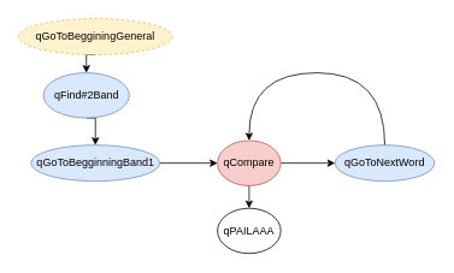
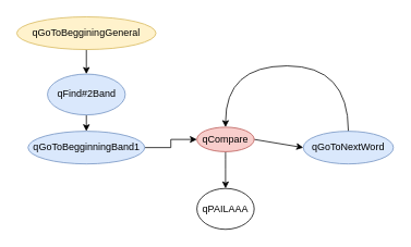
  <mxCell id="0" />
  <mxCell id="1" parent="0" />
  <mxCell id="2" style="edgeStyle=orthogonalEdgeStyle;rounded=0;orthogonalLoop=1;jettySize=auto;html=1;exitX=0.5;exitY=1;exitDx=0;exitDy=0;entryX=0.5;entryY=0;entryDx=0;entryDy=0;" edge="1" parent="1" source="3" target="5"><mxGeometry relative="1" as="geometry"><mxPoint x="105" y="100" as="targetPoint" /></mxGeometry></mxCell>
- <mxCell id="3" value="qGoToBegginingGeneral" style="ellipse;whiteSpace=wrap;html=1;fillColor=#fff2cc;strokeColor=#d6b656;dashed=1;" vertex="1" parent="1"><mxGeometry x="20" y="20" width="170" height="40" as="geometry" /></mxCell>
+ <mxCell id="3" value="qGoToBegginingGeneral" style="ellipse;whiteSpace=wrap;html=1;fillColor=#fff2cc;strokeColor=#d6b656;" vertex="1" parent="1"><mxGeometry x="20" y="20" width="170" height="40" as="geometry" /></mxCell>
  <mxCell id="4" style="edgeStyle=orthogonalEdgeStyle;rounded=0;orthogonalLoop=1;jettySize=auto;html=1;exitX=0.5;exitY=1;exitDx=0;exitDy=0;entryX=0.5;entryY=0;entryDx=0;entryDy=0;" edge="1" parent="1" source="5" target="7"><mxGeometry relative="1" as="geometry"><mxPoint x="105" y="200" as="targetPoint" /></mxGeometry></mxCell>
- <mxCell id="5" value="qFind#2Band" style="ellipse;whiteSpace=wrap;html=1;fillColor=#dae8fc;strokeColor=#6c8ebf;" vertex="1" parent="1"><mxGeometry x="47.5" y="80" width="95" height="50" as="geometry" /></mxCell>
+ <mxCell id="5" value="qFind#2Band" style="ellipse;whiteSpace=wrap;html=1;fillColor=#dae8fc;strokeColor=#6c8ebf;" vertex="1" parent="1"><mxGeometry x="57.5" y="90" width="95" height="50" as="geometry" /></mxCell>
  <mxCell id="6" style="edgeStyle=orthogonalEdgeStyle;rounded=0;orthogonalLoop=1;jettySize=auto;html=1;exitX=1;exitY=0.5;exitDx=0;exitDy=0;entryX=0;entryY=0.5;entryDx=0;entryDy=0;" edge="1" parent="1" source="7" target="10"><mxGeometry relative="1" as="geometry"><mxPoint x="240" y="180" as="targetPoint" /></mxGeometry></mxCell>
  <mxCell id="7" value="qGoToBegginningBand1" style="ellipse;whiteSpace=wrap;html=1;fillColor=#dae8fc;strokeColor=#6c8ebf;" vertex="1" parent="1"><mxGeometry x="33.75" y="160" width="142.5" height="40" as="geometry" /></mxCell>
  <mxCell id="8" style="edgeStyle=none;rounded=0;orthogonalLoop=1;jettySize=auto;html=1;exitX=1;exitY=0.5;exitDx=0;exitDy=0;entryX=0;entryY=0.5;entryDx=0;entryDy=0;" edge="1" parent="1" source="10" target="12"><mxGeometry relative="1" as="geometry" /></mxCell>
  <mxCell id="9" style="edgeStyle=orthogonalEdgeStyle;curved=1;rounded=0;orthogonalLoop=1;jettySize=auto;html=1;exitX=0.5;exitY=1;exitDx=0;exitDy=0;entryX=0.5;entryY=0;entryDx=0;entryDy=0;" edge="1" parent="1" source="10" target="13"><mxGeometry relative="1" as="geometry"><mxPoint x="275" y="240" as="targetPoint" /></mxGeometry></mxCell>
- <mxCell id="10" value="qCompare" style="ellipse;whiteSpace=wrap;html=1;fillColor=#f8cecc;strokeColor=#b85450;" vertex="1" parent="1"><mxGeometry x="240" y="155" width="70" height="50" as="geometry" /></mxCell>
+ <mxCell id="10" value="qCompare" style="ellipse;whiteSpace=wrap;html=1;fillColor=#f8cecc;strokeColor=#b85450;" vertex="1" parent="1"><mxGeometry x="240" y="155" width="70" height="30" as="geometry" /></mxCell>
  <mxCell id="11" style="edgeStyle=orthogonalEdgeStyle;rounded=0;orthogonalLoop=1;jettySize=auto;html=1;exitX=0.5;exitY=0;exitDx=0;exitDy=0;entryX=0.5;entryY=0;entryDx=0;entryDy=0;curved=1;" edge="1" parent="1" source="12" target="10"><mxGeometry relative="1" as="geometry"><Array as="points"><mxPoint x="425" y="80" /><mxPoint x="275" y="80" /></Array></mxGeometry></mxCell>
  <mxCell id="12" value="qGoToNextWord" style="ellipse;whiteSpace=wrap;html=1;fillColor=#dae8fc;strokeColor=#6c8ebf;" vertex="1" parent="1"><mxGeometry x="370" y="160" width="110" height="40" as="geometry" /></mxCell>
  <mxCell id="13" value="qPAILAAA" style="ellipse;whiteSpace=wrap;html=1;" vertex="1" parent="1"><mxGeometry x="240" y="230" width="70" height="50" as="geometry" /></mxCell>
